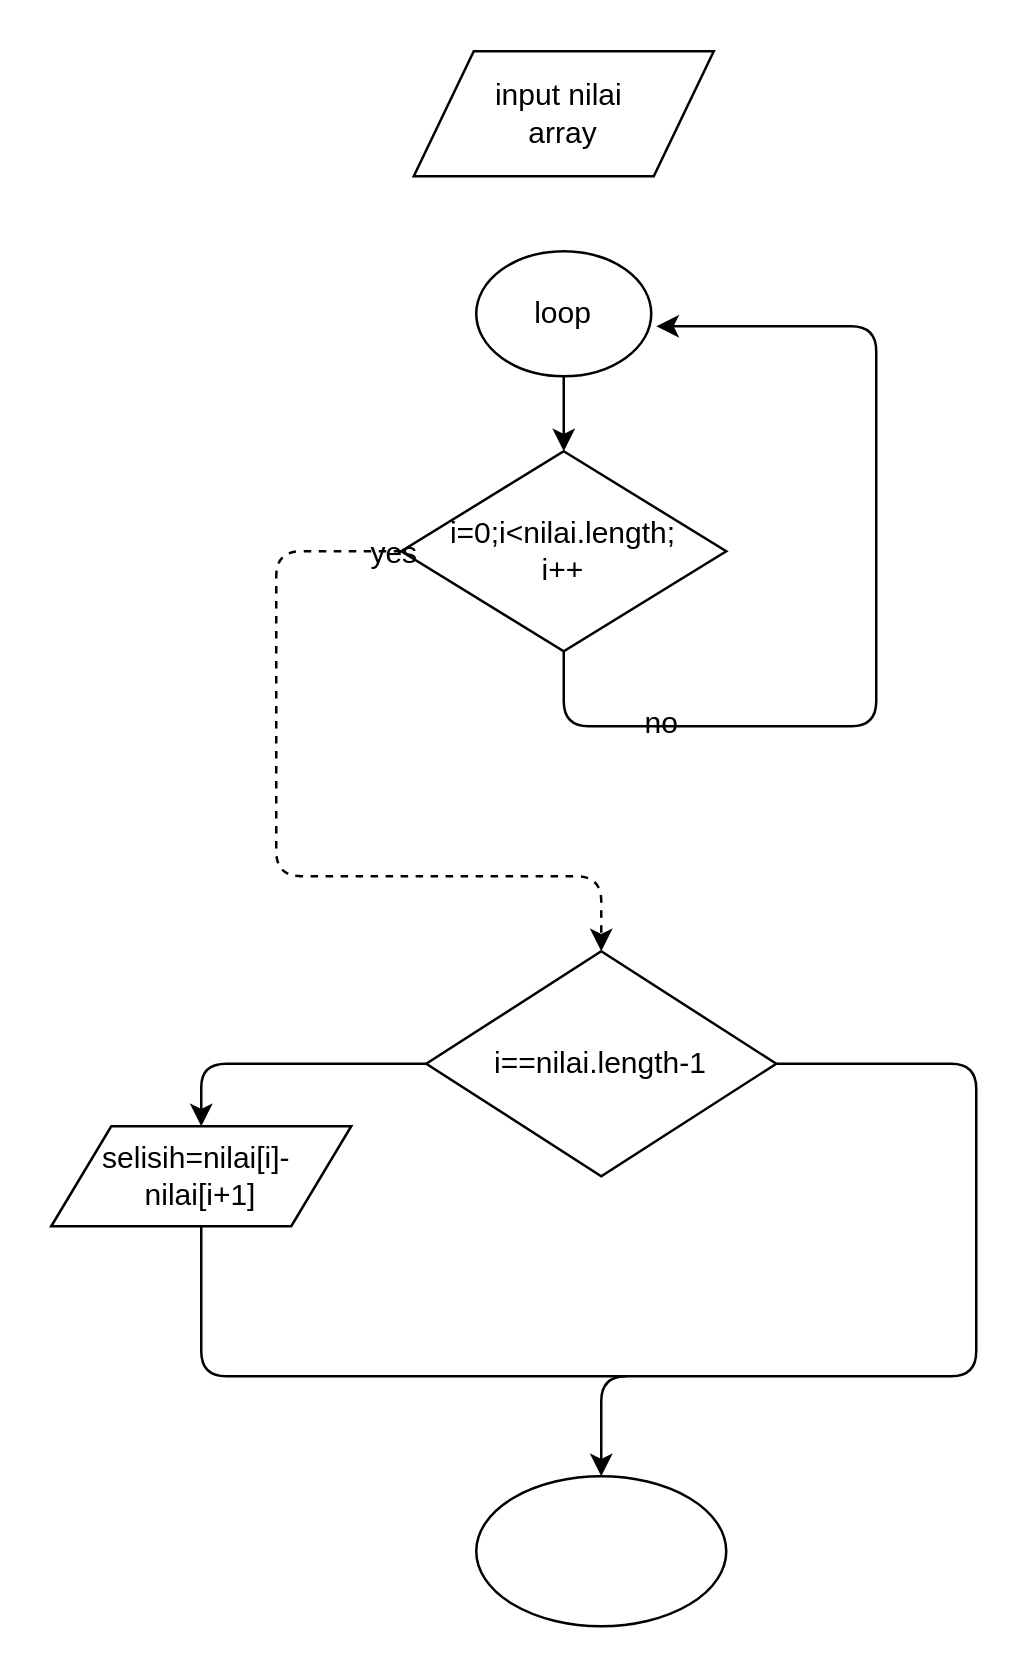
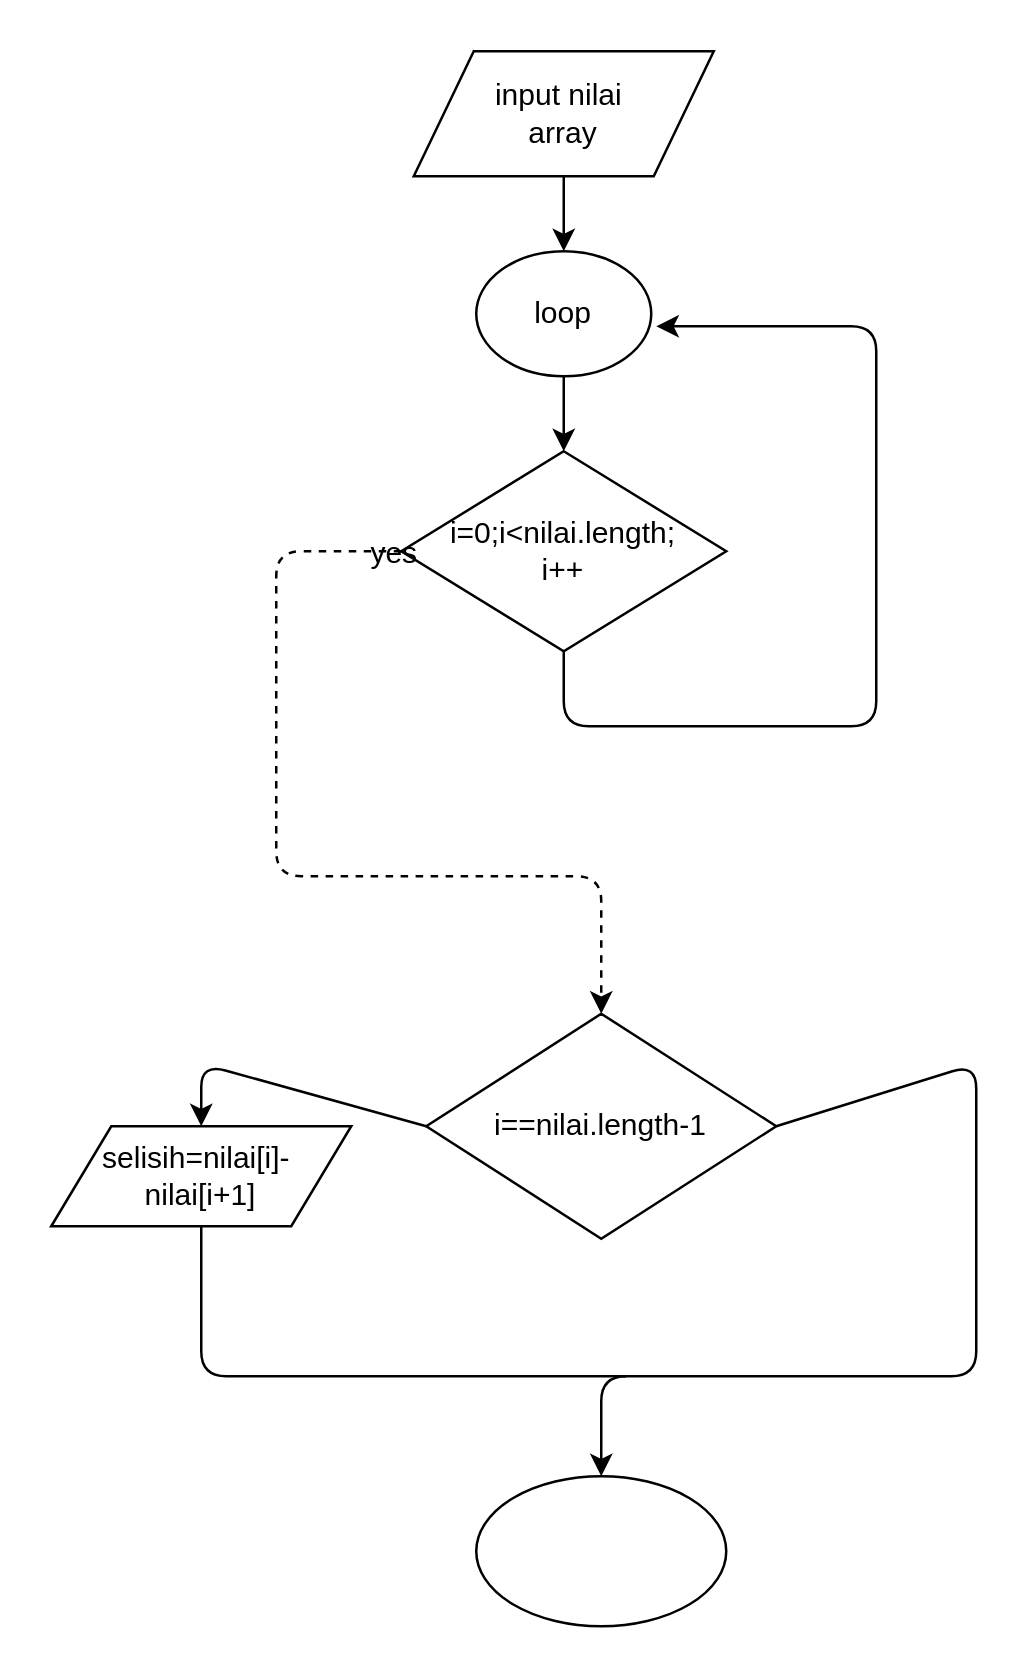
  <mxCell id="0" />
  <mxCell id="1" parent="0" />
  <mxCell id="2" value="input nilai&amp;nbsp;&lt;br&gt;array" style="shape=parallelogram;perimeter=parallelogramPerimeter;whiteSpace=wrap;html=1;" vertex="1" parent="1"><mxGeometry x="165" y="20" width="120" height="50" as="geometry" /></mxCell>
+ <mxCell id="3" value="" style="endArrow=classic;html=1;exitX=0.5;exitY=1;exitDx=0;exitDy=0;" edge="1" parent="1" source="2" target="4"><mxGeometry width="50" height="50" relative="1" as="geometry"><mxPoint x="190" y="150" as="sourcePoint" /><mxPoint x="225" y="110" as="targetPoint" /></mxGeometry></mxCell>
  <mxCell id="4" value="loop" style="ellipse;whiteSpace=wrap;html=1;" vertex="1" parent="1"><mxGeometry x="190" y="100" width="70" height="50" as="geometry" /></mxCell>
  <mxCell id="5" value="" style="endArrow=classic;html=1;exitX=0.5;exitY=1;exitDx=0;exitDy=0;" edge="1" parent="1" source="4" target="6"><mxGeometry width="50" height="50" relative="1" as="geometry"><mxPoint x="190" y="240" as="sourcePoint" /><mxPoint x="225" y="190" as="targetPoint" /></mxGeometry></mxCell>
  <mxCell id="6" value="i=0;i&amp;lt;nilai.length;&lt;br&gt;i++" style="rhombus;whiteSpace=wrap;html=1;" vertex="1" parent="1"><mxGeometry x="160" y="180" width="130" height="80" as="geometry" /></mxCell>
  <mxCell id="7" value="" style="endArrow=classic;html=1;exitX=0.5;exitY=1;exitDx=0;exitDy=0;" edge="1" parent="1" source="6"><mxGeometry width="50" height="50" relative="1" as="geometry"><mxPoint x="250" y="290" as="sourcePoint" /><mxPoint x="262" y="130" as="targetPoint" /><Array as="points"><mxPoint x="225" y="290" /><mxPoint x="350" y="290" /><mxPoint x="350" y="130" /></Array></mxGeometry></mxCell>
  <mxCell id="8" value="" style="endArrow=classic;html=1;exitX=0;exitY=0.5;exitDx=0;exitDy=0;dashed=1;" edge="1" parent="1" source="6" target="9"><mxGeometry width="50" height="50" relative="1" as="geometry"><mxPoint x="190" y="330" as="sourcePoint" /><mxPoint x="240" y="390" as="targetPoint" /><Array as="points"><mxPoint x="110" y="220" /><mxPoint x="110" y="350" /><mxPoint x="240" y="350" /></Array></mxGeometry></mxCell>
- <mxCell id="9" value="i==nilai.length-1" style="rhombus;whiteSpace=wrap;html=1;" vertex="1" parent="1"><mxGeometry x="170" y="380" width="140" height="90" as="geometry" /></mxCell>
+ <mxCell id="9" value="i==nilai.length-1" style="rhombus;whiteSpace=wrap;html=1;" vertex="1" parent="1"><mxGeometry x="170" y="405" width="140" height="90" as="geometry" /></mxCell>
  <mxCell id="10" value="" style="endArrow=classic;html=1;exitX=1;exitY=0.5;exitDx=0;exitDy=0;" edge="1" parent="1" source="9"><mxGeometry width="50" height="50" relative="1" as="geometry"><mxPoint x="340" y="470" as="sourcePoint" /><mxPoint x="240" y="590" as="targetPoint" /><Array as="points"><mxPoint x="390" y="425" /><mxPoint x="390" y="550" /><mxPoint x="240" y="550" /></Array></mxGeometry></mxCell>
  <mxCell id="11" value="" style="endArrow=classic;html=1;exitX=0;exitY=0.5;exitDx=0;exitDy=0;" edge="1" parent="1" source="9" target="12"><mxGeometry width="50" height="50" relative="1" as="geometry"><mxPoint x="40" y="450" as="sourcePoint" /><mxPoint x="80" y="460" as="targetPoint" /><Array as="points"><mxPoint x="80" y="425" /></Array></mxGeometry></mxCell>
  <mxCell id="12" value="selisih=nilai[i]-&amp;nbsp;&lt;br&gt;nilai[i+1]" style="shape=parallelogram;perimeter=parallelogramPerimeter;whiteSpace=wrap;html=1;" vertex="1" parent="1"><mxGeometry x="20" y="450" width="120" height="40" as="geometry" /></mxCell>
  <mxCell id="13" value="" style="endArrow=none;html=1;entryX=0.5;entryY=1;entryDx=0;entryDy=0;" edge="1" parent="1" target="12"><mxGeometry width="50" height="50" relative="1" as="geometry"><mxPoint x="250" y="550" as="sourcePoint" /><mxPoint x="80" y="500" as="targetPoint" /><Array as="points"><mxPoint x="80" y="550" /></Array></mxGeometry></mxCell>
  <mxCell id="14" value="" style="ellipse;whiteSpace=wrap;html=1;" vertex="1" parent="1"><mxGeometry x="190" y="590" width="100" height="60" as="geometry" /></mxCell>
- <mxCell id="15" value="no" style="text;html=1;align=center;verticalAlign=middle;resizable=0;points=[];autosize=1;" vertex="1" parent="1"><mxGeometry x="249" y="279" width="30" height="20" as="geometry" /></mxCell>
  <mxCell id="16" value="yes" style="text;html=1;align=center;verticalAlign=middle;resizable=0;points=[];autosize=1;" vertex="1" parent="1"><mxGeometry x="142" y="211" width="30" height="20" as="geometry" /></mxCell>
